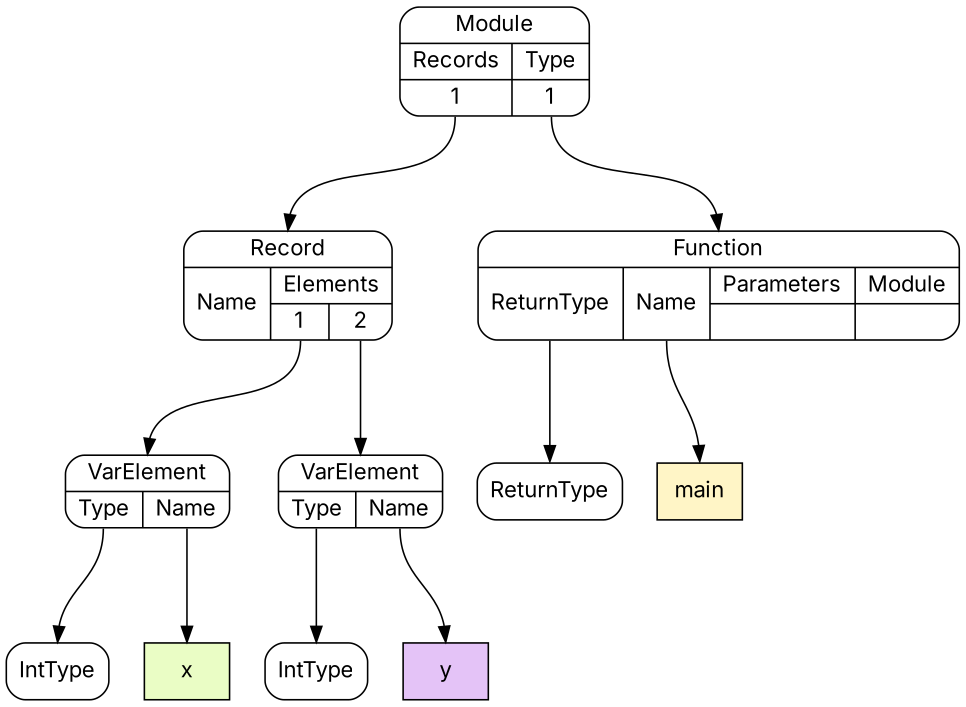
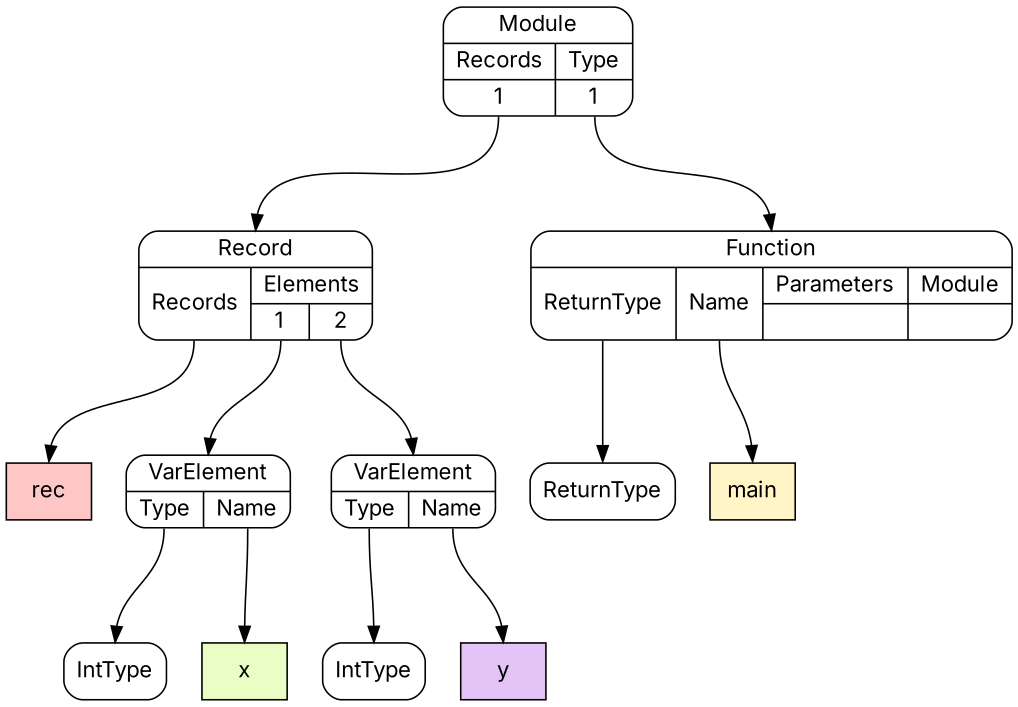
  digraph {
    fontname=Inter
    nodesep=0.3
    ordering=out
    ranksep=1
    node [fillcolor=white fontname=Inter shape=Mrecord style=filled]
    edge [fontname=Inter headport=n tailport="p0:s"]
+   n1 [fillcolor="#FFC6C6" label=rec shape=box]
    n2 [label=IntType]
    n3 [fillcolor="#EAFDC5" label=x shape=box]
    n4 [label="{VarElement|{<p0>Type|<p1>Name}}"]
    n5 [label=IntType]
    n6 [fillcolor="#E4C3F7" label=y shape=box]
    n7 [label="{VarElement|{<p0>Type|<p1>Name}}"]
-   n8 [label="{Record|{<p0>Name|{Elements|{<p1_0>1|<p1_1>2}}}}"]
+   n8 [label="{Record|{<p0>Records|{Elements|{<p1_0>1|<p1_1>2}}}}"]
    n9 [label=ReturnType]
    n10 [fillcolor="#FFF5C6" label=main shape=box]
    n11 [label="{Function|{<p0>ReturnType|<p1>Name|{Parameters|{}}|{Module|{}}}}"]
    n12 [label="{Module|{{Records|{<p0_0>1}}|{Type|{<p1_0>1}}}}"]
    n4 -> n2
    n4 -> n3 [tailport="p1:s"]
    n7 -> n5
    n7 -> n6 [tailport="p1:s"]
+   n8 -> n1
    n8 -> n4 [tailport="p1_0:s"]
    n8 -> n7 [tailport="p1_1:s"]
    n11 -> n9
    n11 -> n10 [tailport="p1:s"]
    n12 -> n8 [tailport="p0_0:s"]
    n12 -> n11 [tailport="p1_0:s"]
  }
